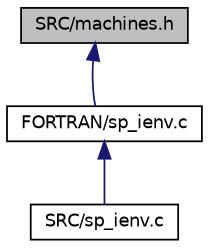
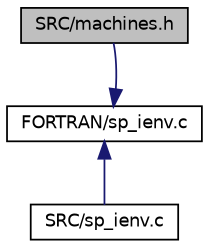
  digraph {
    node [color=black fillcolor=white fontname=Helvetica fontsize=10 shape=record style=filled]
    edge [color=midnightblue dir=back fontname=Helvetica fontsize=10 labelfontname=Helvetica labelfontsize=10 style=solid]
    n1 [fillcolor=grey75 fontcolor=black height=0.2 label="SRC/machines.h" width=0.4]
    n2 [height=0.2 label="FORTRAN/sp_ienv.c" width=0.4]
    n3 [height=0.2 label="SRC/sp_ienv.c" width=0.4]
-   n1 -> n2
+   n2 -> n1
    n2 -> n3
  }
